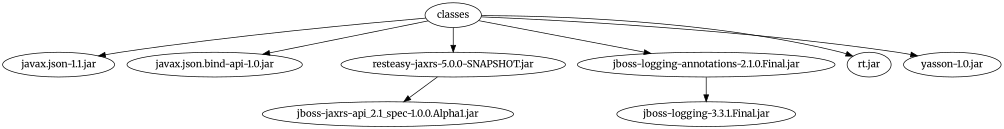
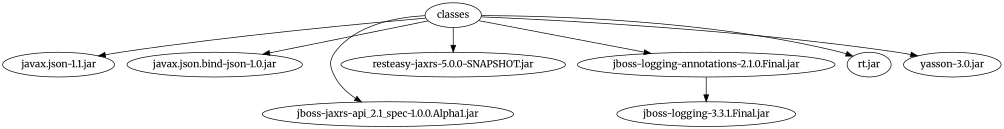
  digraph {
    fontname=Merriweather
    node [fontname=Merriweather]
    edge [fontname=Merriweather]
    classes
    "javax.json-1.1.jar"
-   "javax.json.bind-api-1.0.jar"
+   "javax.json.bind-api-1.0.jar" [label="javax.json.bind-json-1.0.jar"]
    "jboss-jaxrs-api_2.1_spec-1.0.0.Alpha1.jar"
    "jboss-logging-annotations-2.1.0.Final.jar"
    n6 [label="resteasy-jaxrs-5.0.0-SNAPSHOT.jar"]
    "rt.jar"
-   "yasson-1.0.jar"
+   "yasson-1.0.jar" [label="yasson-3.0.jar"]
    "jboss-logging-3.3.1.Final.jar"
    classes -> "javax.json-1.1.jar"
    classes -> "javax.json.bind-api-1.0.jar"
-   n6 -> "jboss-jaxrs-api_2.1_spec-1.0.0.Alpha1.jar"
+   classes -> "jboss-jaxrs-api_2.1_spec-1.0.0.Alpha1.jar"
    classes -> "jboss-logging-annotations-2.1.0.Final.jar"
    classes -> n6
    classes -> "rt.jar"
    classes -> "yasson-1.0.jar"
    "jboss-logging-annotations-2.1.0.Final.jar" -> "jboss-logging-3.3.1.Final.jar"
  }
